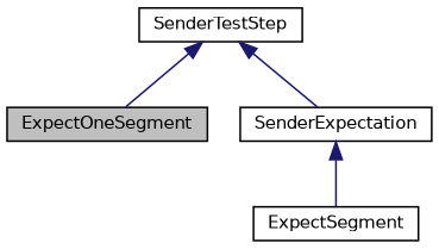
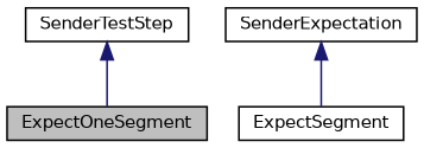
  digraph {
    node [color=black fillcolor=white fontname=Helvetica fontsize=10 shape=record style=filled]
    edge [color=midnightblue dir=back fontname=Helvetica fontsize=10 labelfontname=Helvetica labelfontsize=10 style=solid]
    n1 [fillcolor=grey75 fontcolor=black height=0.2 label=ExpectOneSegment width=0.4]
    n2 [height=0.2 label=ExpectSegment width=0.4]
    n3 [height=0.2 label=SenderExpectation width=0.4]
    n4 [height=0.2 label=SenderTestStep width=0.4]
    n3 -> n2
    n4 -> n1
-   n4 -> n3
  }
